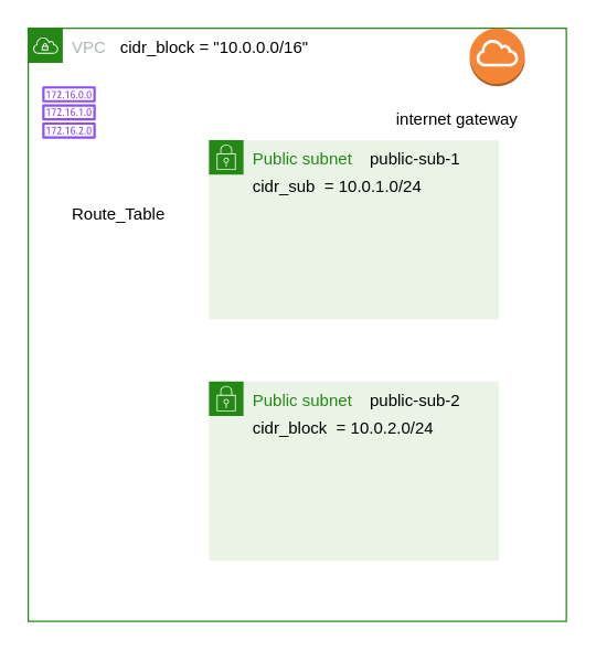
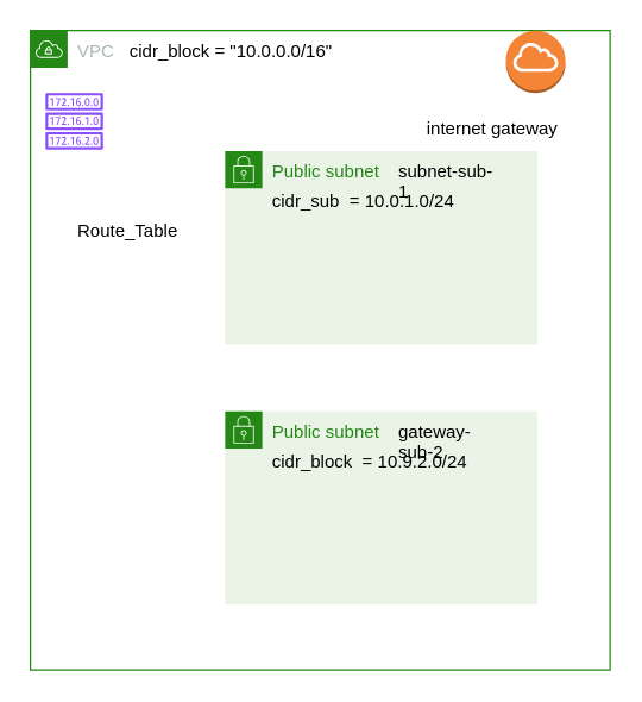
  <mxCell id="0" />
  <mxCell id="1" parent="0" />
  <mxCell id="2" value="VPC" style="points=[[0,0],[0.25,0],[0.5,0],[0.75,0],[1,0],[1,0.25],[1,0.5],[1,0.75],[1,1],[0.75,1],[0.5,1],[0.25,1],[0,1],[0,0.75],[0,0.5],[0,0.25]];outlineConnect=0;gradientColor=none;html=1;whiteSpace=wrap;fontSize=12;fontStyle=0;container=1;pointerEvents=0;collapsible=0;recursiveResize=0;shape=mxgraph.aws4.group;grIcon=mxgraph.aws4.group_vpc;strokeColor=#248814;fillColor=none;verticalAlign=top;align=left;spacingLeft=30;fontColor=#AAB7B8;dashed=0;" vertex="1" parent="1"><mxGeometry x="20" y="20" width="390" height="430" as="geometry" /></mxCell>
  <mxCell id="3" value="cidr_block = &quot;10.0.0.0/16&quot;" style="text;whiteSpace=wrap;" vertex="1" parent="2"><mxGeometry x="65" width="150" height="30" as="geometry" /></mxCell>
  <mxCell id="4" value="Public subnet" style="points=[[0,0],[0.25,0],[0.5,0],[0.75,0],[1,0],[1,0.25],[1,0.5],[1,0.75],[1,1],[0.75,1],[0.5,1],[0.25,1],[0,1],[0,0.75],[0,0.5],[0,0.25]];outlineConnect=0;gradientColor=none;html=1;whiteSpace=wrap;fontSize=12;fontStyle=0;container=1;pointerEvents=0;collapsible=0;recursiveResize=0;shape=mxgraph.aws4.group;grIcon=mxgraph.aws4.group_security_group;grStroke=0;strokeColor=#248814;fillColor=#E9F3E6;verticalAlign=top;align=left;spacingLeft=30;fontColor=#248814;dashed=0;" vertex="1" parent="2"><mxGeometry x="131" y="81" width="210" height="130" as="geometry" /></mxCell>
  <mxCell id="5" value="cidr_sub  = 10.0.1.0/24" style="text;whiteSpace=wrap;" vertex="1" parent="4"><mxGeometry x="30" y="20" width="140" height="20" as="geometry" /></mxCell>
- <mxCell id="6" value="public-sub-1" style="text;whiteSpace=wrap;" vertex="1" parent="4"><mxGeometry x="115" width="70" height="40" as="geometry" /></mxCell>
+ <mxCell id="6" value="subnet-sub-1" style="text;whiteSpace=wrap;" vertex="1" parent="4"><mxGeometry x="115" width="70" height="40" as="geometry" /></mxCell>
  <mxCell id="7" value="Public subnet" style="points=[[0,0],[0.25,0],[0.5,0],[0.75,0],[1,0],[1,0.25],[1,0.5],[1,0.75],[1,1],[0.75,1],[0.5,1],[0.25,1],[0,1],[0,0.75],[0,0.5],[0,0.25]];outlineConnect=0;gradientColor=none;html=1;whiteSpace=wrap;fontSize=12;fontStyle=0;container=1;pointerEvents=0;collapsible=0;recursiveResize=0;shape=mxgraph.aws4.group;grIcon=mxgraph.aws4.group_security_group;grStroke=0;strokeColor=#248814;fillColor=#E9F3E6;verticalAlign=top;align=left;spacingLeft=30;fontColor=#248814;dashed=0;" vertex="1" parent="2"><mxGeometry x="131" y="256" width="210" height="130" as="geometry" /></mxCell>
- <mxCell id="8" value="cidr_block  = 10.0.2.0/24" style="text;whiteSpace=wrap;" vertex="1" parent="7"><mxGeometry x="30" y="20" width="140" height="20" as="geometry" /></mxCell>
- <mxCell id="9" value="public-sub-2" style="text;whiteSpace=wrap;" vertex="1" parent="7"><mxGeometry x="115" width="70" height="40" as="geometry" /></mxCell>
+ <mxCell id="8" value="cidr_block  = 10.9.2.0/24" style="text;whiteSpace=wrap;" vertex="1" parent="7"><mxGeometry x="30" y="20" width="140" height="20" as="geometry" /></mxCell>
+ <mxCell id="9" value="gateway-sub-2" style="text;whiteSpace=wrap;" vertex="1" parent="7"><mxGeometry x="115" width="70" height="40" as="geometry" /></mxCell>
  <mxCell id="10" value="" style="outlineConnect=0;dashed=0;verticalLabelPosition=bottom;verticalAlign=top;align=center;html=1;shape=mxgraph.aws3.internet_gateway;fillColor=#F58536;gradientColor=none;" vertex="1" parent="2"><mxGeometry x="320" width="40" height="42" as="geometry" /></mxCell>
  <mxCell id="11" value="internet gateway" style="text;whiteSpace=wrap;" vertex="1" parent="2"><mxGeometry x="265" y="52" width="100" height="12" as="geometry" /></mxCell>
  <mxCell id="12" value="" style="sketch=0;outlineConnect=0;fontColor=#232F3E;gradientColor=none;fillColor=#8C4FFF;strokeColor=none;dashed=0;verticalLabelPosition=bottom;verticalAlign=top;align=center;html=1;fontSize=12;fontStyle=0;aspect=fixed;pointerEvents=1;shape=mxgraph.aws4.route_table;" vertex="1" parent="2"><mxGeometry x="10" y="42" width="39" height="38" as="geometry" /></mxCell>
  <mxCell id="13" value="Route_Table" style="text;whiteSpace=wrap;" vertex="1" parent="2"><mxGeometry x="30" y="121" width="70" height="30" as="geometry" /></mxCell>
